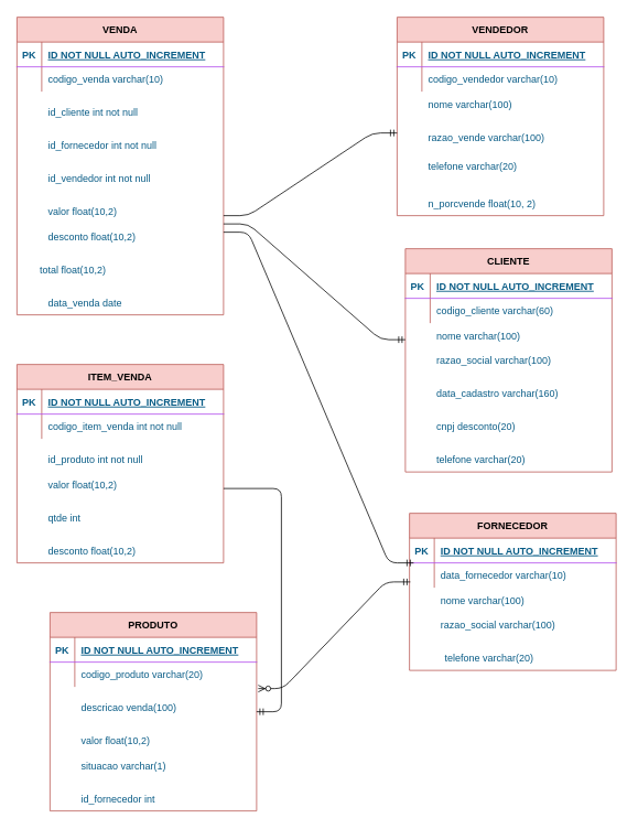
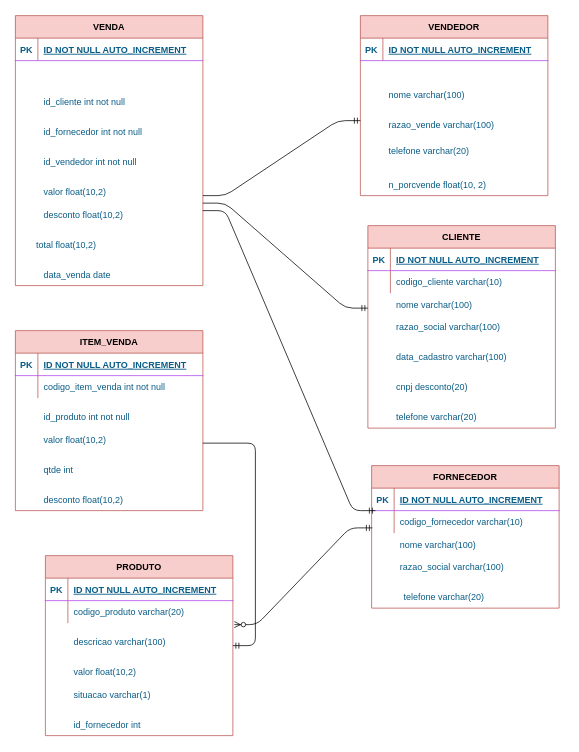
  <mxCell id="0" />
  <mxCell id="1" parent="0" />
  <mxCell id="2" value="CLIENTE" style="shape=table;startSize=30;container=1;collapsible=1;childLayout=tableLayout;fixedRows=1;rowLines=0;fontStyle=1;align=center;resizeLast=1;fillColor=#f8cecc;strokeColor=#b85450;" parent="1" vertex="1"><mxGeometry x="490" y="300" width="250" height="270" as="geometry" /></mxCell>
  <mxCell id="3" value="" style="shape=partialRectangle;collapsible=0;dropTarget=0;pointerEvents=0;fillColor=none;points=[[0,0.5],[1,0.5]];portConstraint=eastwest;top=0;left=0;right=0;bottom=1;strokeColor=#AF45ED;fontColor=#095C86;" parent="2" vertex="1"><mxGeometry y="30" width="250" height="30" as="geometry" /></mxCell>
  <mxCell id="4" value="PK" style="shape=partialRectangle;overflow=hidden;connectable=0;fillColor=none;top=0;left=0;bottom=0;right=0;fontStyle=1;strokeColor=#AF45ED;fontColor=#095C86;" parent="3" vertex="1"><mxGeometry width="30" height="30" as="geometry" /></mxCell>
  <mxCell id="5" value="ID NOT NULL AUTO_INCREMENT" style="shape=partialRectangle;overflow=hidden;connectable=0;fillColor=none;top=0;left=0;bottom=0;right=0;align=left;spacingLeft=6;fontStyle=5;strokeColor=#AF45ED;fontColor=#095C86;" parent="3" vertex="1"><mxGeometry x="30" width="220" height="30" as="geometry" /></mxCell>
  <mxCell id="6" value="" style="shape=partialRectangle;collapsible=0;dropTarget=0;pointerEvents=0;fillColor=none;points=[[0,0.5],[1,0.5]];portConstraint=eastwest;top=0;left=0;right=0;bottom=0;strokeColor=#AF45ED;fontColor=#095C86;" parent="2" vertex="1"><mxGeometry y="60" width="250" height="30" as="geometry" /></mxCell>
  <mxCell id="7" value="" style="shape=partialRectangle;overflow=hidden;connectable=0;fillColor=none;top=0;left=0;bottom=0;right=0;strokeColor=#AF45ED;fontColor=#095C86;" parent="6" vertex="1"><mxGeometry width="30" height="30" as="geometry" /></mxCell>
- <mxCell id="8" value="codigo_cliente varchar(60)" style="shape=partialRectangle;overflow=hidden;connectable=0;fillColor=none;top=0;left=0;bottom=0;right=0;align=left;spacingLeft=6;strokeColor=#AF45ED;fontColor=#095C86;" parent="6" vertex="1"><mxGeometry x="30" width="220" height="30" as="geometry" /></mxCell>
+ <mxCell id="8" value="codigo_cliente varchar(10)" style="shape=partialRectangle;overflow=hidden;connectable=0;fillColor=none;top=0;left=0;bottom=0;right=0;align=left;spacingLeft=6;strokeColor=#AF45ED;fontColor=#095C86;" parent="6" vertex="1"><mxGeometry x="30" width="220" height="30" as="geometry" /></mxCell>
  <mxCell id="9" value="nome varchar(100)" style="shape=partialRectangle;overflow=hidden;connectable=0;fillColor=none;top=0;left=0;bottom=0;right=0;align=left;spacingLeft=6;strokeColor=#AF45ED;fontColor=#095C86;" parent="1" vertex="1"><mxGeometry x="520" y="390" width="220" height="30" as="geometry" /></mxCell>
  <mxCell id="10" value="razao_social varchar(100)" style="shape=partialRectangle;overflow=hidden;connectable=0;fillColor=none;top=0;left=0;bottom=0;right=0;align=left;spacingLeft=6;strokeColor=#AF45ED;fontColor=#095C86;" parent="1" vertex="1"><mxGeometry x="520" y="420" width="220" height="30" as="geometry" /></mxCell>
- <mxCell id="11" value="data_cadastro varchar(160)" style="shape=partialRectangle;overflow=hidden;connectable=0;fillColor=none;top=0;left=0;bottom=0;right=0;align=left;spacingLeft=6;strokeColor=#AF45ED;fontColor=#095C86;" parent="1" vertex="1"><mxGeometry x="520" y="460" width="220" height="30" as="geometry" /></mxCell>
+ <mxCell id="11" value="data_cadastro varchar(100)" style="shape=partialRectangle;overflow=hidden;connectable=0;fillColor=none;top=0;left=0;bottom=0;right=0;align=left;spacingLeft=6;strokeColor=#AF45ED;fontColor=#095C86;" parent="1" vertex="1"><mxGeometry x="520" y="460" width="220" height="30" as="geometry" /></mxCell>
  <mxCell id="12" value="cnpj desconto(20)" style="shape=partialRectangle;overflow=hidden;connectable=0;fillColor=none;top=0;left=0;bottom=0;right=0;align=left;spacingLeft=6;strokeColor=#AF45ED;fontColor=#095C86;" parent="1" vertex="1"><mxGeometry x="520" y="500" width="220" height="30" as="geometry" /></mxCell>
  <mxCell id="13" value="telefone varchar(20)" style="shape=partialRectangle;overflow=hidden;connectable=0;fillColor=none;top=0;left=0;bottom=0;right=0;align=left;spacingLeft=6;strokeColor=#AF45ED;fontColor=#095C86;" parent="1" vertex="1"><mxGeometry x="520" y="540" width="220" height="30" as="geometry" /></mxCell>
  <mxCell id="14" value="FORNECEDOR" style="shape=table;startSize=30;container=1;collapsible=1;childLayout=tableLayout;fixedRows=1;rowLines=0;fontStyle=1;align=center;resizeLast=1;fillColor=#f8cecc;strokeColor=#b85450;" parent="1" vertex="1"><mxGeometry x="495" y="620" width="250" height="190" as="geometry" /></mxCell>
  <mxCell id="15" value="" style="shape=partialRectangle;collapsible=0;dropTarget=0;pointerEvents=0;fillColor=none;points=[[0,0.5],[1,0.5]];portConstraint=eastwest;top=0;left=0;right=0;bottom=1;strokeColor=#AF45ED;fontColor=#095C86;" parent="14" vertex="1"><mxGeometry y="30" width="250" height="30" as="geometry" /></mxCell>
  <mxCell id="16" value="PK" style="shape=partialRectangle;overflow=hidden;connectable=0;fillColor=none;top=0;left=0;bottom=0;right=0;fontStyle=1;strokeColor=#AF45ED;fontColor=#095C86;" parent="15" vertex="1"><mxGeometry width="30" height="30" as="geometry" /></mxCell>
  <mxCell id="17" value="ID NOT NULL AUTO_INCREMENT" style="shape=partialRectangle;overflow=hidden;connectable=0;fillColor=none;top=0;left=0;bottom=0;right=0;align=left;spacingLeft=6;fontStyle=5;strokeColor=#AF45ED;fontColor=#095C86;" parent="15" vertex="1"><mxGeometry x="30" width="220" height="30" as="geometry" /></mxCell>
  <mxCell id="18" value="" style="shape=partialRectangle;collapsible=0;dropTarget=0;pointerEvents=0;fillColor=none;points=[[0,0.5],[1,0.5]];portConstraint=eastwest;top=0;left=0;right=0;bottom=0;strokeColor=#AF45ED;fontColor=#095C86;" parent="14" vertex="1"><mxGeometry y="60" width="250" height="30" as="geometry" /></mxCell>
  <mxCell id="19" value="" style="shape=partialRectangle;overflow=hidden;connectable=0;fillColor=none;top=0;left=0;bottom=0;right=0;strokeColor=#AF45ED;fontColor=#095C86;" parent="18" vertex="1"><mxGeometry width="30" height="30" as="geometry" /></mxCell>
- <mxCell id="20" value="data_fornecedor varchar(10)" style="shape=partialRectangle;overflow=hidden;connectable=0;fillColor=none;top=0;left=0;bottom=0;right=0;align=left;spacingLeft=6;strokeColor=#AF45ED;fontColor=#095C86;" parent="18" vertex="1"><mxGeometry x="30" width="220" height="30" as="geometry" /></mxCell>
+ <mxCell id="20" value="codigo_fornecedor varchar(10)" style="shape=partialRectangle;overflow=hidden;connectable=0;fillColor=none;top=0;left=0;bottom=0;right=0;align=left;spacingLeft=6;strokeColor=#AF45ED;fontColor=#095C86;" parent="18" vertex="1"><mxGeometry x="30" width="220" height="30" as="geometry" /></mxCell>
  <mxCell id="21" value="nome varchar(100)" style="shape=partialRectangle;overflow=hidden;connectable=0;fillColor=none;top=0;left=0;bottom=0;right=0;align=left;spacingLeft=6;strokeColor=#AF45ED;fontColor=#095C86;" parent="1" vertex="1"><mxGeometry x="525" y="710" width="220" height="30" as="geometry" /></mxCell>
  <mxCell id="22" value="telefone varchar(20)" style="shape=partialRectangle;overflow=hidden;connectable=0;fillColor=none;top=0;left=0;bottom=0;right=0;align=left;spacingLeft=6;strokeColor=#AF45ED;fontColor=#095C86;" parent="1" vertex="1"><mxGeometry x="530" y="780" width="220" height="30" as="geometry" /></mxCell>
  <mxCell id="23" value="razao_social varchar(100)" style="shape=partialRectangle;overflow=hidden;connectable=0;fillColor=none;top=0;left=0;bottom=0;right=0;align=left;spacingLeft=6;strokeColor=#AF45ED;fontColor=#095C86;" parent="1" vertex="1"><mxGeometry x="525" y="740" width="220" height="30" as="geometry" /></mxCell>
  <mxCell id="24" value="VENDEDOR" style="shape=table;startSize=30;container=1;collapsible=1;childLayout=tableLayout;fixedRows=1;rowLines=0;fontStyle=1;align=center;resizeLast=1;fillColor=#f8cecc;strokeColor=#b85450;" parent="1" vertex="1"><mxGeometry x="480" y="20" width="250" height="240" as="geometry" /></mxCell>
  <mxCell id="25" value="" style="shape=partialRectangle;collapsible=0;dropTarget=0;pointerEvents=0;fillColor=none;points=[[0,0.5],[1,0.5]];portConstraint=eastwest;top=0;left=0;right=0;bottom=1;strokeColor=#AF45ED;fontColor=#095C86;" parent="24" vertex="1"><mxGeometry y="30" width="250" height="30" as="geometry" /></mxCell>
  <mxCell id="26" value="PK" style="shape=partialRectangle;overflow=hidden;connectable=0;fillColor=none;top=0;left=0;bottom=0;right=0;fontStyle=1;strokeColor=#AF45ED;fontColor=#095C86;" parent="25" vertex="1"><mxGeometry width="30" height="30" as="geometry" /></mxCell>
  <mxCell id="27" value="ID NOT NULL AUTO_INCREMENT" style="shape=partialRectangle;overflow=hidden;connectable=0;fillColor=none;top=0;left=0;bottom=0;right=0;align=left;spacingLeft=6;fontStyle=5;strokeColor=#AF45ED;fontColor=#095C86;" parent="25" vertex="1"><mxGeometry x="30" width="220" height="30" as="geometry" /></mxCell>
  <mxCell id="28" value="" style="shape=partialRectangle;collapsible=0;dropTarget=0;pointerEvents=0;fillColor=none;points=[[0,0.5],[1,0.5]];portConstraint=eastwest;top=0;left=0;right=0;bottom=0;strokeColor=#AF45ED;fontColor=#095C86;" parent="24" vertex="1"><mxGeometry y="60" width="250" height="30" as="geometry" /></mxCell>
  <mxCell id="29" value="" style="shape=partialRectangle;overflow=hidden;connectable=0;fillColor=none;top=0;left=0;bottom=0;right=0;strokeColor=#AF45ED;fontColor=#095C86;" parent="28" vertex="1"><mxGeometry width="30" height="30" as="geometry" /></mxCell>
- <mxCell id="30" value="codigo_vendedor varchar(10)" style="shape=partialRectangle;overflow=hidden;connectable=0;fillColor=none;top=0;left=0;bottom=0;right=0;align=left;spacingLeft=6;strokeColor=#AF45ED;fontColor=#095C86;" parent="28" vertex="1"><mxGeometry x="30" width="220" height="30" as="geometry" /></mxCell>
  <mxCell id="31" value="nome varchar(100)" style="shape=partialRectangle;overflow=hidden;connectable=0;fillColor=none;top=0;left=0;bottom=0;right=0;align=left;spacingLeft=6;strokeColor=#AF45ED;fontColor=#095C86;" parent="1" vertex="1"><mxGeometry x="510" y="110" width="220" height="30" as="geometry" /></mxCell>
  <mxCell id="32" value="razao_vende varchar(100)" style="shape=partialRectangle;overflow=hidden;connectable=0;fillColor=none;top=0;left=0;bottom=0;right=0;align=left;spacingLeft=6;strokeColor=#AF45ED;fontColor=#095C86;" parent="1" vertex="1"><mxGeometry x="510" y="150" width="220" height="30" as="geometry" /></mxCell>
  <mxCell id="33" value="n_porcvende float(10, 2)" style="shape=partialRectangle;overflow=hidden;connectable=0;fillColor=none;top=0;left=0;bottom=0;right=0;align=left;spacingLeft=6;strokeColor=#AF45ED;fontColor=#095C86;" parent="1" vertex="1"><mxGeometry x="510" y="230" width="220" height="30" as="geometry" /></mxCell>
  <mxCell id="34" value="telefone varchar(20)" style="shape=partialRectangle;overflow=hidden;connectable=0;fillColor=none;top=0;left=0;bottom=0;right=0;align=left;spacingLeft=6;strokeColor=#AF45ED;fontColor=#095C86;" parent="1" vertex="1"><mxGeometry x="510" y="185" width="220" height="30" as="geometry" /></mxCell>
  <mxCell id="35" value="PRODUTO" style="shape=table;startSize=30;container=1;collapsible=1;childLayout=tableLayout;fixedRows=1;rowLines=0;fontStyle=1;align=center;resizeLast=1;fillColor=#f8cecc;strokeColor=#b85450;" parent="1" vertex="1"><mxGeometry x="60" y="740" width="250" height="240" as="geometry" /></mxCell>
  <mxCell id="36" value="" style="shape=partialRectangle;collapsible=0;dropTarget=0;pointerEvents=0;fillColor=none;points=[[0,0.5],[1,0.5]];portConstraint=eastwest;top=0;left=0;right=0;bottom=1;strokeColor=#AF45ED;fontColor=#095C86;" parent="35" vertex="1"><mxGeometry y="30" width="250" height="30" as="geometry" /></mxCell>
  <mxCell id="37" value="PK" style="shape=partialRectangle;overflow=hidden;connectable=0;fillColor=none;top=0;left=0;bottom=0;right=0;fontStyle=1;strokeColor=#AF45ED;fontColor=#095C86;" parent="36" vertex="1"><mxGeometry width="30" height="30" as="geometry" /></mxCell>
  <mxCell id="38" value="ID NOT NULL AUTO_INCREMENT" style="shape=partialRectangle;overflow=hidden;connectable=0;fillColor=none;top=0;left=0;bottom=0;right=0;align=left;spacingLeft=6;fontStyle=5;strokeColor=#AF45ED;fontColor=#095C86;" parent="36" vertex="1"><mxGeometry x="30" width="220" height="30" as="geometry" /></mxCell>
  <mxCell id="39" value="" style="shape=partialRectangle;collapsible=0;dropTarget=0;pointerEvents=0;fillColor=none;points=[[0,0.5],[1,0.5]];portConstraint=eastwest;top=0;left=0;right=0;bottom=0;strokeColor=#AF45ED;fontColor=#095C86;" parent="35" vertex="1"><mxGeometry y="60" width="250" height="30" as="geometry" /></mxCell>
  <mxCell id="40" value="" style="shape=partialRectangle;overflow=hidden;connectable=0;fillColor=none;top=0;left=0;bottom=0;right=0;strokeColor=#AF45ED;fontColor=#095C86;" parent="39" vertex="1"><mxGeometry width="30" height="30" as="geometry" /></mxCell>
  <mxCell id="41" value="codigo_produto varchar(20)" style="shape=partialRectangle;overflow=hidden;connectable=0;fillColor=none;top=0;left=0;bottom=0;right=0;align=left;spacingLeft=6;strokeColor=#AF45ED;fontColor=#095C86;" parent="39" vertex="1"><mxGeometry x="30" width="220" height="30" as="geometry" /></mxCell>
  <mxCell id="42" value="" style="shape=partialRectangle;collapsible=0;dropTarget=0;pointerEvents=0;fillColor=none;points=[[0,0.5],[1,0.5]];portConstraint=eastwest;top=0;left=0;right=0;bottom=0;strokeColor=#AF45ED;fontColor=#095C86;" parent="1" vertex="1"><mxGeometry x="90" y="840" width="220" height="30" as="geometry" /></mxCell>
  <mxCell id="43" value="" style="shape=partialRectangle;overflow=hidden;connectable=0;fillColor=none;top=0;left=0;bottom=0;right=0;strokeColor=#AF45ED;fontColor=#095C86;" parent="42" vertex="1"><mxGeometry width="26.4" height="30" as="geometry" /></mxCell>
- <mxCell id="44" value="descricao venda(100)" style="shape=partialRectangle;overflow=hidden;connectable=0;fillColor=none;top=0;left=0;bottom=0;right=0;align=left;spacingLeft=6;strokeColor=#AF45ED;fontColor=#095C86;" parent="42" vertex="1"><mxGeometry width="210" height="30" as="geometry" /></mxCell>
+ <mxCell id="44" value="descricao varchar(100)" style="shape=partialRectangle;overflow=hidden;connectable=0;fillColor=none;top=0;left=0;bottom=0;right=0;align=left;spacingLeft=6;strokeColor=#AF45ED;fontColor=#095C86;" parent="42" vertex="1"><mxGeometry width="210" height="30" as="geometry" /></mxCell>
  <mxCell id="45" value="" style="shape=partialRectangle;collapsible=0;dropTarget=0;pointerEvents=0;fillColor=none;points=[[0,0.5],[1,0.5]];portConstraint=eastwest;top=0;left=0;right=0;bottom=0;strokeColor=#AF45ED;fontColor=#095C86;" parent="1" vertex="1"><mxGeometry x="90" y="880" width="220" height="30" as="geometry" /></mxCell>
  <mxCell id="46" value="" style="shape=partialRectangle;overflow=hidden;connectable=0;fillColor=none;top=0;left=0;bottom=0;right=0;strokeColor=#AF45ED;fontColor=#095C86;" parent="45" vertex="1"><mxGeometry width="26.4" height="30" as="geometry" /></mxCell>
  <mxCell id="47" value="valor float(10,2)" style="shape=partialRectangle;overflow=hidden;connectable=0;fillColor=none;top=0;left=0;bottom=0;right=0;align=left;spacingLeft=6;strokeColor=#AF45ED;fontColor=#095C86;" parent="45" vertex="1"><mxGeometry width="210" height="30" as="geometry" /></mxCell>
  <mxCell id="48" value="" style="shape=partialRectangle;collapsible=0;dropTarget=0;pointerEvents=0;fillColor=none;points=[[0,0.5],[1,0.5]];portConstraint=eastwest;top=0;left=0;right=0;bottom=0;strokeColor=#AF45ED;fontColor=#095C86;" parent="1" vertex="1"><mxGeometry x="90" y="910" width="220" height="30" as="geometry" /></mxCell>
  <mxCell id="49" value="" style="shape=partialRectangle;overflow=hidden;connectable=0;fillColor=none;top=0;left=0;bottom=0;right=0;strokeColor=#AF45ED;fontColor=#095C86;" parent="48" vertex="1"><mxGeometry width="26.4" height="30" as="geometry" /></mxCell>
  <mxCell id="50" value="situacao varchar(1)" style="shape=partialRectangle;overflow=hidden;connectable=0;fillColor=none;top=0;left=0;bottom=0;right=0;align=left;spacingLeft=6;strokeColor=#AF45ED;fontColor=#095C86;" parent="48" vertex="1"><mxGeometry width="210" height="30" as="geometry" /></mxCell>
  <mxCell id="51" value="" style="shape=partialRectangle;collapsible=0;dropTarget=0;pointerEvents=0;fillColor=none;points=[[0,0.5],[1,0.5]];portConstraint=eastwest;top=0;left=0;right=0;bottom=0;strokeColor=#AF45ED;fontColor=#095C86;" parent="1" vertex="1"><mxGeometry x="90" y="950" width="220" height="30" as="geometry" /></mxCell>
  <mxCell id="52" value="" style="shape=partialRectangle;overflow=hidden;connectable=0;fillColor=none;top=0;left=0;bottom=0;right=0;strokeColor=#AF45ED;fontColor=#095C86;" parent="51" vertex="1"><mxGeometry width="26.4" height="30" as="geometry" /></mxCell>
  <mxCell id="53" value="id_fornecedor int" style="shape=partialRectangle;overflow=hidden;connectable=0;fillColor=none;top=0;left=0;bottom=0;right=0;align=left;spacingLeft=6;strokeColor=#AF45ED;fontColor=#095C86;" parent="51" vertex="1"><mxGeometry width="210" height="30" as="geometry" /></mxCell>
  <mxCell id="54" value="VENDA" style="shape=table;startSize=30;container=1;collapsible=1;childLayout=tableLayout;fixedRows=1;rowLines=0;fontStyle=1;align=center;resizeLast=1;fillColor=#f8cecc;strokeColor=#b85450;" parent="1" vertex="1"><mxGeometry x="20" y="20" width="250" height="360" as="geometry" /></mxCell>
  <mxCell id="55" value="" style="shape=partialRectangle;collapsible=0;dropTarget=0;pointerEvents=0;fillColor=none;points=[[0,0.5],[1,0.5]];portConstraint=eastwest;top=0;left=0;right=0;bottom=1;strokeColor=#AF45ED;fontColor=#095C86;" parent="54" vertex="1"><mxGeometry y="30" width="250" height="30" as="geometry" /></mxCell>
  <mxCell id="56" value="PK" style="shape=partialRectangle;overflow=hidden;connectable=0;fillColor=none;top=0;left=0;bottom=0;right=0;fontStyle=1;strokeColor=#AF45ED;fontColor=#095C86;" parent="55" vertex="1"><mxGeometry width="30" height="30" as="geometry" /></mxCell>
  <mxCell id="57" value="ID NOT NULL AUTO_INCREMENT" style="shape=partialRectangle;overflow=hidden;connectable=0;fillColor=none;top=0;left=0;bottom=0;right=0;align=left;spacingLeft=6;fontStyle=5;strokeColor=#AF45ED;fontColor=#095C86;" parent="55" vertex="1"><mxGeometry x="30" width="220" height="30" as="geometry" /></mxCell>
  <mxCell id="58" value="" style="shape=partialRectangle;collapsible=0;dropTarget=0;pointerEvents=0;fillColor=none;points=[[0,0.5],[1,0.5]];portConstraint=eastwest;top=0;left=0;right=0;bottom=0;strokeColor=#AF45ED;fontColor=#095C86;" parent="54" vertex="1"><mxGeometry y="60" width="250" height="30" as="geometry" /></mxCell>
  <mxCell id="59" value="" style="shape=partialRectangle;overflow=hidden;connectable=0;fillColor=none;top=0;left=0;bottom=0;right=0;strokeColor=#AF45ED;fontColor=#095C86;" parent="58" vertex="1"><mxGeometry width="30" height="30" as="geometry" /></mxCell>
- <mxCell id="60" value="codigo_venda varchar(10)" style="shape=partialRectangle;overflow=hidden;connectable=0;fillColor=none;top=0;left=0;bottom=0;right=0;align=left;spacingLeft=6;strokeColor=#AF45ED;fontColor=#095C86;" parent="58" vertex="1"><mxGeometry x="30" width="220" height="30" as="geometry" /></mxCell>
  <mxCell id="61" value="id_cliente int not null" style="shape=partialRectangle;overflow=hidden;connectable=0;fillColor=none;top=0;left=0;bottom=0;right=0;align=left;spacingLeft=6;strokeColor=#AF45ED;fontColor=#095C86;" parent="1" vertex="1"><mxGeometry x="50" y="120" width="220" height="30" as="geometry" /></mxCell>
  <mxCell id="62" value="id_fornecedor int not null" style="shape=partialRectangle;overflow=hidden;connectable=0;fillColor=none;top=0;left=0;bottom=0;right=0;align=left;spacingLeft=6;strokeColor=#AF45ED;fontColor=#095C86;" parent="1" vertex="1"><mxGeometry x="50" y="160" width="220" height="30" as="geometry" /></mxCell>
  <mxCell id="63" value="id_vendedor int not null" style="shape=partialRectangle;overflow=hidden;connectable=0;fillColor=none;top=0;left=0;bottom=0;right=0;align=left;spacingLeft=6;strokeColor=#AF45ED;fontColor=#095C86;" parent="1" vertex="1"><mxGeometry x="50" y="200" width="220" height="30" as="geometry" /></mxCell>
  <mxCell id="64" value="valor float(10,2)" style="shape=partialRectangle;overflow=hidden;connectable=0;fillColor=none;top=0;left=0;bottom=0;right=0;align=left;spacingLeft=6;strokeColor=#AF45ED;fontColor=#095C86;" parent="1" vertex="1"><mxGeometry x="50" y="240" width="220" height="30" as="geometry" /></mxCell>
  <mxCell id="65" value="desconto float(10,2)" style="shape=partialRectangle;overflow=hidden;connectable=0;fillColor=none;top=0;left=0;bottom=0;right=0;align=left;spacingLeft=6;strokeColor=#AF45ED;fontColor=#095C86;" parent="1" vertex="1"><mxGeometry x="50" y="270" width="220" height="30" as="geometry" /></mxCell>
  <mxCell id="66" value="total float(10,2)" style="shape=partialRectangle;overflow=hidden;connectable=0;fillColor=none;top=0;left=0;bottom=0;right=0;align=left;spacingLeft=6;strokeColor=#AF45ED;fontColor=#095C86;" parent="1" vertex="1"><mxGeometry x="40" y="310" width="220" height="30" as="geometry" /></mxCell>
  <mxCell id="67" value="data_venda date" style="shape=partialRectangle;overflow=hidden;connectable=0;fillColor=none;top=0;left=0;bottom=0;right=0;align=left;spacingLeft=6;strokeColor=#AF45ED;fontColor=#095C86;" parent="1" vertex="1"><mxGeometry x="50" y="350" width="220" height="30" as="geometry" /></mxCell>
  <mxCell id="68" value="ITEM_VENDA" style="shape=table;startSize=30;container=1;collapsible=1;childLayout=tableLayout;fixedRows=1;rowLines=0;fontStyle=1;align=center;resizeLast=1;fillColor=#f8cecc;strokeColor=#b85450;" parent="1" vertex="1"><mxGeometry x="20" y="440" width="250" height="240" as="geometry" /></mxCell>
  <mxCell id="69" value="" style="shape=partialRectangle;collapsible=0;dropTarget=0;pointerEvents=0;fillColor=none;points=[[0,0.5],[1,0.5]];portConstraint=eastwest;top=0;left=0;right=0;bottom=1;strokeColor=#AF45ED;fontColor=#095C86;" parent="68" vertex="1"><mxGeometry y="30" width="250" height="30" as="geometry" /></mxCell>
  <mxCell id="70" value="PK" style="shape=partialRectangle;overflow=hidden;connectable=0;fillColor=none;top=0;left=0;bottom=0;right=0;fontStyle=1;strokeColor=#AF45ED;fontColor=#095C86;" parent="69" vertex="1"><mxGeometry width="30" height="30" as="geometry" /></mxCell>
  <mxCell id="71" value="ID NOT NULL AUTO_INCREMENT" style="shape=partialRectangle;overflow=hidden;connectable=0;fillColor=none;top=0;left=0;bottom=0;right=0;align=left;spacingLeft=6;fontStyle=5;strokeColor=#AF45ED;fontColor=#095C86;" parent="69" vertex="1"><mxGeometry x="30" width="220" height="30" as="geometry" /></mxCell>
  <mxCell id="72" value="" style="shape=partialRectangle;collapsible=0;dropTarget=0;pointerEvents=0;fillColor=none;points=[[0,0.5],[1,0.5]];portConstraint=eastwest;top=0;left=0;right=0;bottom=0;strokeColor=#AF45ED;fontColor=#095C86;" parent="68" vertex="1"><mxGeometry y="60" width="250" height="30" as="geometry" /></mxCell>
  <mxCell id="73" value="" style="shape=partialRectangle;overflow=hidden;connectable=0;fillColor=none;top=0;left=0;bottom=0;right=0;strokeColor=#AF45ED;fontColor=#095C86;" parent="72" vertex="1"><mxGeometry width="30" height="30" as="geometry" /></mxCell>
  <mxCell id="74" value="codigo_item_venda int not null" style="shape=partialRectangle;overflow=hidden;connectable=0;fillColor=none;top=0;left=0;bottom=0;right=0;align=left;spacingLeft=6;strokeColor=#AF45ED;fontColor=#095C86;" parent="72" vertex="1"><mxGeometry x="30" width="220" height="30" as="geometry" /></mxCell>
  <mxCell id="75" value="id_produto int not null" style="shape=partialRectangle;overflow=hidden;connectable=0;fillColor=none;top=0;left=0;bottom=0;right=0;align=left;spacingLeft=6;strokeColor=#AF45ED;fontColor=#095C86;" parent="1" vertex="1"><mxGeometry x="50" y="540" width="220" height="30" as="geometry" /></mxCell>
  <mxCell id="76" value="valor float(10,2)" style="shape=partialRectangle;overflow=hidden;connectable=0;fillColor=none;top=0;left=0;bottom=0;right=0;align=left;spacingLeft=6;strokeColor=#AF45ED;fontColor=#095C86;" parent="1" vertex="1"><mxGeometry x="50" y="570" width="220" height="30" as="geometry" /></mxCell>
  <mxCell id="77" value="qtde int" style="shape=partialRectangle;overflow=hidden;connectable=0;fillColor=none;top=0;left=0;bottom=0;right=0;align=left;spacingLeft=6;strokeColor=#AF45ED;fontColor=#095C86;" parent="1" vertex="1"><mxGeometry x="50" y="610" width="220" height="30" as="geometry" /></mxCell>
  <mxCell id="78" value="desconto float(10,2)" style="shape=partialRectangle;overflow=hidden;connectable=0;fillColor=none;top=0;left=0;bottom=0;right=0;align=left;spacingLeft=6;strokeColor=#AF45ED;fontColor=#095C86;" parent="1" vertex="1"><mxGeometry x="50" y="650" width="220" height="30" as="geometry" /></mxCell>
  <mxCell id="79" value="" style="edgeStyle=entityRelationEdgeStyle;fontSize=12;html=1;endArrow=ERzeroToMany;startArrow=ERmandOne;entryX=1.008;entryY=1.067;entryDx=0;entryDy=0;entryPerimeter=0;exitX=0.004;exitY=0.767;exitDx=0;exitDy=0;exitPerimeter=0;" parent="1" source="18" target="39" edge="1"><mxGeometry width="100" height="100" relative="1" as="geometry"><mxPoint x="355" y="960" as="sourcePoint" /><mxPoint x="455" y="860" as="targetPoint" /></mxGeometry></mxCell>
  <mxCell id="80" value="" style="edgeStyle=entityRelationEdgeStyle;fontSize=12;html=1;endArrow=ERmandOne;" parent="1" target="35" edge="1"><mxGeometry width="100" height="100" relative="1" as="geometry"><mxPoint x="270" y="590" as="sourcePoint" /><mxPoint x="430" y="650" as="targetPoint" /></mxGeometry></mxCell>
  <mxCell id="81" value="" style="edgeStyle=entityRelationEdgeStyle;fontSize=12;html=1;endArrow=ERmandOne;" parent="1" edge="1"><mxGeometry width="100" height="100" relative="1" as="geometry"><mxPoint x="270" y="260" as="sourcePoint" /><mxPoint x="480" y="160" as="targetPoint" /></mxGeometry></mxCell>
  <mxCell id="82" value="" style="edgeStyle=entityRelationEdgeStyle;fontSize=12;html=1;endArrow=ERmandOne;" parent="1" edge="1"><mxGeometry width="100" height="100" relative="1" as="geometry"><mxPoint x="270" y="270" as="sourcePoint" /><mxPoint x="490" y="410" as="targetPoint" /></mxGeometry></mxCell>
  <mxCell id="83" value="" style="edgeStyle=entityRelationEdgeStyle;fontSize=12;html=1;endArrow=ERmandOne;entryX=0.02;entryY=0;entryDx=0;entryDy=0;entryPerimeter=0;" parent="1" target="18" edge="1"><mxGeometry width="100" height="100" relative="1" as="geometry"><mxPoint x="270" y="280" as="sourcePoint" /><mxPoint x="490" y="680" as="targetPoint" /></mxGeometry></mxCell>
